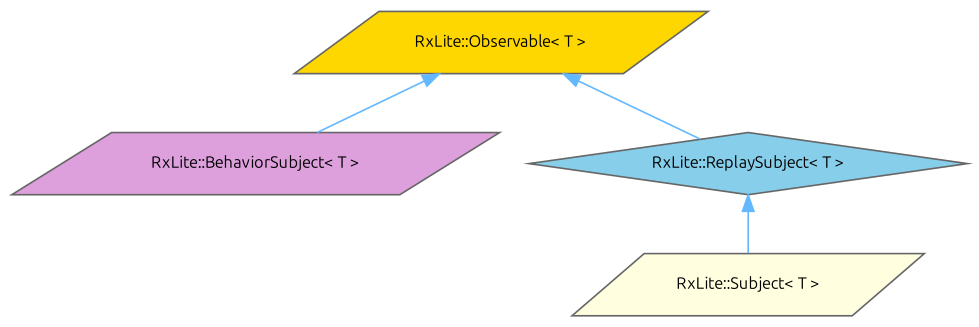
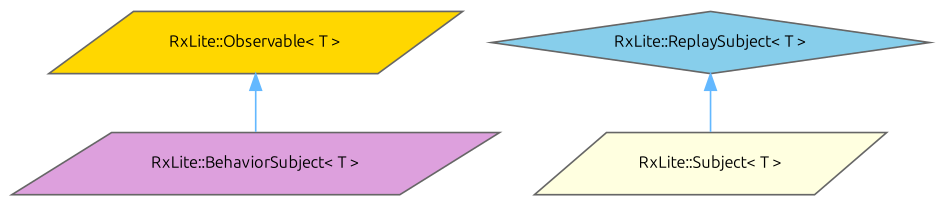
  digraph {
    fontname=Ubuntu
    rankdir=TB
    node [color=gray40 fontname=Ubuntu fontsize=10 shape=parallelogram style=filled]
    edge [color=steelblue1 dir=back fontname=Ubuntu fontsize=10 labelfontname=Helvetica labelfontsize=10 style=solid]
    n1 [fillcolor=gold fontcolor=black height=0.2 label="RxLite::Observable\< T \>" width=0.4]
    n2 [fillcolor=plum height=0.2 label="RxLite::BehaviorSubject\< T \>" width=0.4]
    n3 [fillcolor=skyblue height=0.2 label="RxLite::ReplaySubject\< T \>" shape=diamond width=0.4]
    n4 [fillcolor=lightyellow height=0.2 label="RxLite::Subject\< T \>" width=0.4]
    n1 -> n2
-   n1 -> n3
    n3 -> n4
  }
